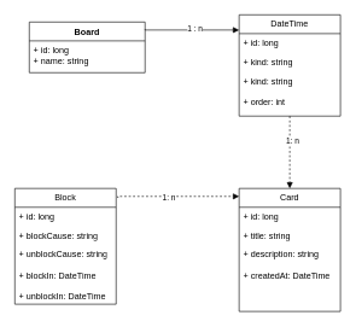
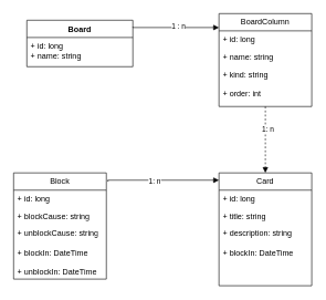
  <mxCell id="0" />
  <mxCell id="1" parent="0" />
  <mxCell id="2" value="Board" style="swimlane;fontStyle=1;align=center;verticalAlign=top;childLayout=stackLayout;horizontal=1;startSize=26;horizontalStack=0;resizeParent=1;resizeParentMax=0;resizeLast=0;collapsible=1;marginBottom=0;whiteSpace=wrap;html=1;" vertex="1" parent="1"><mxGeometry x="40" y="30" width="160" height="70" as="geometry" /></mxCell>
  <mxCell id="3" value="+ id: long&lt;div&gt;+ name: string&lt;/div&gt;" style="text;strokeColor=none;fillColor=none;align=left;verticalAlign=top;spacingLeft=4;spacingRight=4;overflow=hidden;rotatable=0;points=[[0,0.5],[1,0.5]];portConstraint=eastwest;whiteSpace=wrap;html=1;" vertex="1" parent="2"><mxGeometry y="26" width="160" height="44" as="geometry" /></mxCell>
- <mxCell id="4" value="DateTime" style="swimlane;fontStyle=0;childLayout=stackLayout;horizontal=1;startSize=26;fillColor=none;horizontalStack=0;resizeParent=1;resizeParentMax=0;resizeLast=0;collapsible=1;marginBottom=0;whiteSpace=wrap;html=1;" vertex="1" parent="1"><mxGeometry x="330" y="20" width="140" height="140" as="geometry" /></mxCell>
+ <mxCell id="4" value="BoardColumn" style="swimlane;fontStyle=0;childLayout=stackLayout;horizontal=1;startSize=26;fillColor=none;horizontalStack=0;resizeParent=1;resizeParentMax=0;resizeLast=0;collapsible=1;marginBottom=0;whiteSpace=wrap;html=1;" vertex="1" parent="1"><mxGeometry x="330" y="20" width="140" height="140" as="geometry" /></mxCell>
  <mxCell id="5" value="" style="endArrow=block;endFill=1;html=1;edgeStyle=orthogonalEdgeStyle;align=left;verticalAlign=top;rounded=0;" edge="1" parent="4" target="4"><mxGeometry x="-1" relative="1" as="geometry"><mxPoint x="-130" y="20" as="sourcePoint" /><mxPoint x="-20" y="20" as="targetPoint" /><Array as="points"><mxPoint x="-130" y="21" /></Array></mxGeometry></mxCell>
  <mxCell id="6" value="1 : n" style="edgeLabel;html=1;align=center;verticalAlign=middle;resizable=0;points=[];" vertex="1" connectable="0" parent="5"><mxGeometry x="0.049" y="3" relative="1" as="geometry"><mxPoint as="offset" /></mxGeometry></mxCell>
  <mxCell id="7" value="+ id: long" style="text;strokeColor=none;fillColor=none;align=left;verticalAlign=top;spacingLeft=4;spacingRight=4;overflow=hidden;rotatable=0;points=[[0,0.5],[1,0.5]];portConstraint=eastwest;whiteSpace=wrap;html=1;" vertex="1" parent="4"><mxGeometry y="26" width="140" height="26" as="geometry" /></mxCell>
- <mxCell id="8" value="+ kind: string" style="text;strokeColor=none;fillColor=none;align=left;verticalAlign=top;spacingLeft=4;spacingRight=4;overflow=hidden;rotatable=0;points=[[0,0.5],[1,0.5]];portConstraint=eastwest;whiteSpace=wrap;html=1;" vertex="1" parent="4"><mxGeometry y="52" width="140" height="26" as="geometry" /></mxCell>
+ <mxCell id="8" value="+ name: string" style="text;strokeColor=none;fillColor=none;align=left;verticalAlign=top;spacingLeft=4;spacingRight=4;overflow=hidden;rotatable=0;points=[[0,0.5],[1,0.5]];portConstraint=eastwest;whiteSpace=wrap;html=1;" vertex="1" parent="4"><mxGeometry y="52" width="140" height="26" as="geometry" /></mxCell>
  <mxCell id="9" value="+ kind: string&lt;div&gt;&lt;br&gt;&lt;/div&gt;&lt;div&gt;+ order: int&lt;/div&gt;" style="text;strokeColor=none;fillColor=none;align=left;verticalAlign=top;spacingLeft=4;spacingRight=4;overflow=hidden;rotatable=0;points=[[0,0.5],[1,0.5]];portConstraint=eastwest;whiteSpace=wrap;html=1;" vertex="1" parent="4"><mxGeometry y="78" width="140" height="62" as="geometry" /></mxCell>
  <mxCell id="10" value="Card" style="swimlane;fontStyle=0;childLayout=stackLayout;horizontal=1;startSize=26;fillColor=none;horizontalStack=0;resizeParent=1;resizeParentMax=0;resizeLast=0;collapsible=1;marginBottom=0;whiteSpace=wrap;html=1;" vertex="1" parent="1"><mxGeometry x="330" y="260" width="140" height="170" as="geometry" /></mxCell>
  <mxCell id="11" value="+ id: long" style="text;strokeColor=none;fillColor=none;align=left;verticalAlign=top;spacingLeft=4;spacingRight=4;overflow=hidden;rotatable=0;points=[[0,0.5],[1,0.5]];portConstraint=eastwest;whiteSpace=wrap;html=1;" vertex="1" parent="10"><mxGeometry y="26" width="140" height="26" as="geometry" /></mxCell>
  <mxCell id="12" value="+ title: string" style="text;strokeColor=none;fillColor=none;align=left;verticalAlign=top;spacingLeft=4;spacingRight=4;overflow=hidden;rotatable=0;points=[[0,0.5],[1,0.5]];portConstraint=eastwest;whiteSpace=wrap;html=1;" vertex="1" parent="10"><mxGeometry y="52" width="140" height="26" as="geometry" /></mxCell>
- <mxCell id="13" value="+ description: string&lt;div&gt;&lt;br&gt;&lt;/div&gt;&lt;div&gt;+ createdAt: DateTime&lt;/div&gt;&lt;div&gt;&lt;br&gt;&lt;/div&gt;" style="text;strokeColor=none;fillColor=none;align=left;verticalAlign=top;spacingLeft=4;spacingRight=4;overflow=hidden;rotatable=0;points=[[0,0.5],[1,0.5]];portConstraint=eastwest;whiteSpace=wrap;html=1;" vertex="1" parent="10"><mxGeometry y="78" width="140" height="92" as="geometry" /></mxCell>
+ <mxCell id="13" value="+ description: string&lt;div&gt;&lt;br&gt;&lt;/div&gt;&lt;div&gt;+ blockIn: DateTime&lt;/div&gt;&lt;div&gt;&lt;br&gt;&lt;/div&gt;" style="text;strokeColor=none;fillColor=none;align=left;verticalAlign=top;spacingLeft=4;spacingRight=4;overflow=hidden;rotatable=0;points=[[0,0.5],[1,0.5]];portConstraint=eastwest;whiteSpace=wrap;html=1;" vertex="1" parent="10"><mxGeometry y="78" width="140" height="92" as="geometry" /></mxCell>
  <mxCell id="14" value="" style="endArrow=block;endFill=1;html=1;edgeStyle=orthogonalEdgeStyle;align=left;verticalAlign=top;rounded=0;entryX=0.5;entryY=0;entryDx=0;entryDy=0;dashed=1;" edge="1" parent="1" source="4" target="10"><mxGeometry x="-1" relative="1" as="geometry"><mxPoint x="130" y="150" as="sourcePoint" /><mxPoint x="290" y="150" as="targetPoint" /><Array as="points" /></mxGeometry></mxCell>
  <mxCell id="15" value="1: n" style="edgeLabel;html=1;align=center;verticalAlign=middle;resizable=0;points=[];" vertex="1" connectable="0" parent="14"><mxGeometry x="-0.32" y="3" relative="1" as="geometry"><mxPoint as="offset" /></mxGeometry></mxCell>
  <mxCell id="16" value="Block" style="swimlane;fontStyle=0;childLayout=stackLayout;horizontal=1;startSize=26;fillColor=none;horizontalStack=0;resizeParent=1;resizeParentMax=0;resizeLast=0;collapsible=1;marginBottom=0;whiteSpace=wrap;html=1;" vertex="1" parent="1"><mxGeometry x="20" y="260" width="140" height="160" as="geometry" /></mxCell>
  <mxCell id="17" value="+ id: long" style="text;strokeColor=none;fillColor=none;align=left;verticalAlign=top;spacingLeft=4;spacingRight=4;overflow=hidden;rotatable=0;points=[[0,0.5],[1,0.5]];portConstraint=eastwest;whiteSpace=wrap;html=1;" vertex="1" parent="16"><mxGeometry y="26" width="140" height="26" as="geometry" /></mxCell>
  <mxCell id="18" value="+ blockCause: string" style="text;strokeColor=none;fillColor=none;align=left;verticalAlign=top;spacingLeft=4;spacingRight=4;overflow=hidden;rotatable=0;points=[[0,0.5],[1,0.5]];portConstraint=eastwest;whiteSpace=wrap;html=1;" vertex="1" parent="16"><mxGeometry y="52" width="140" height="26" as="geometry" /></mxCell>
  <mxCell id="19" value="+ unblockCause: string&lt;div&gt;&lt;br&gt;&lt;/div&gt;&lt;div&gt;+ blockIn: DateTime&lt;/div&gt;&lt;div&gt;&lt;br&gt;&lt;/div&gt;&lt;div&gt;+ unblockIn: DateTime&lt;/div&gt;" style="text;strokeColor=none;fillColor=none;align=left;verticalAlign=top;spacingLeft=4;spacingRight=4;overflow=hidden;rotatable=0;points=[[0,0.5],[1,0.5]];portConstraint=eastwest;whiteSpace=wrap;html=1;" vertex="1" parent="16"><mxGeometry y="78" width="140" height="82" as="geometry" /></mxCell>
- <mxCell id="20" value="" style="endArrow=block;endFill=1;html=1;edgeStyle=orthogonalEdgeStyle;align=left;verticalAlign=top;rounded=0;exitX=1.024;exitY=0.077;exitDx=0;exitDy=0;exitPerimeter=0;dashed=1;" edge="1" parent="1" source="16" target="10"><mxGeometry x="-1" relative="1" as="geometry"><mxPoint x="130" y="150" as="sourcePoint" /><mxPoint x="290" y="150" as="targetPoint" /><Array as="points"><mxPoint x="162" y="272" /><mxPoint x="162" y="271" /></Array></mxGeometry></mxCell>
+ <mxCell id="20" value="" style="endArrow=block;endFill=1;html=1;edgeStyle=orthogonalEdgeStyle;align=left;verticalAlign=top;rounded=0;exitX=1.024;exitY=0.077;exitDx=0;exitDy=0;exitPerimeter=0;" edge="1" parent="1" source="16" target="10"><mxGeometry x="-1" relative="1" as="geometry"><mxPoint x="130" y="150" as="sourcePoint" /><mxPoint x="290" y="150" as="targetPoint" /><Array as="points"><mxPoint x="162" y="272" /><mxPoint x="162" y="271" /></Array></mxGeometry></mxCell>
  <mxCell id="21" value="1: n" style="edgeLabel;html=1;align=center;verticalAlign=middle;resizable=0;points=[];" vertex="1" connectable="0" parent="20"><mxGeometry x="-0.141" y="-1" relative="1" as="geometry"><mxPoint as="offset" /></mxGeometry></mxCell>
